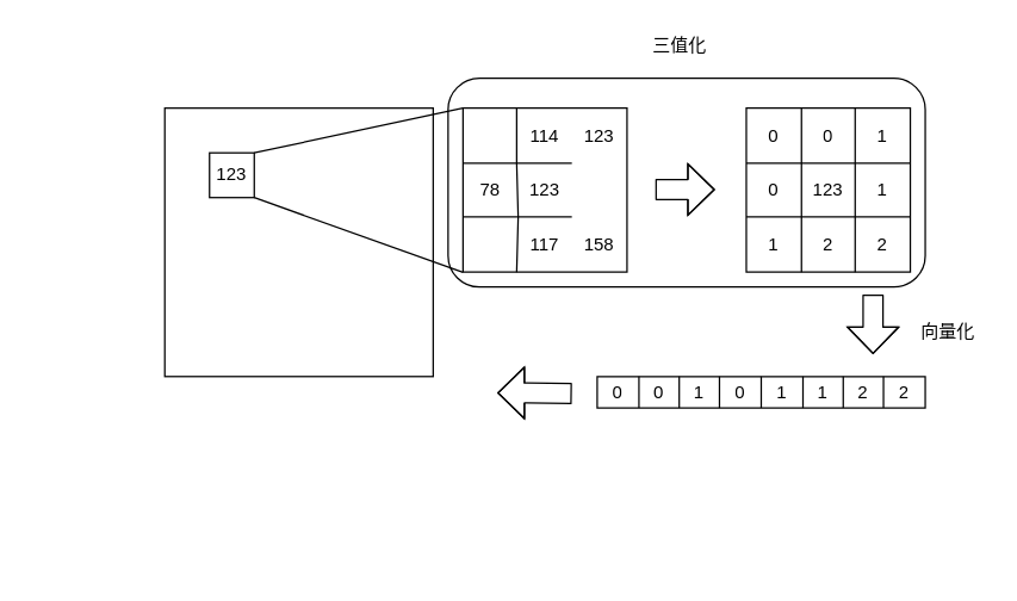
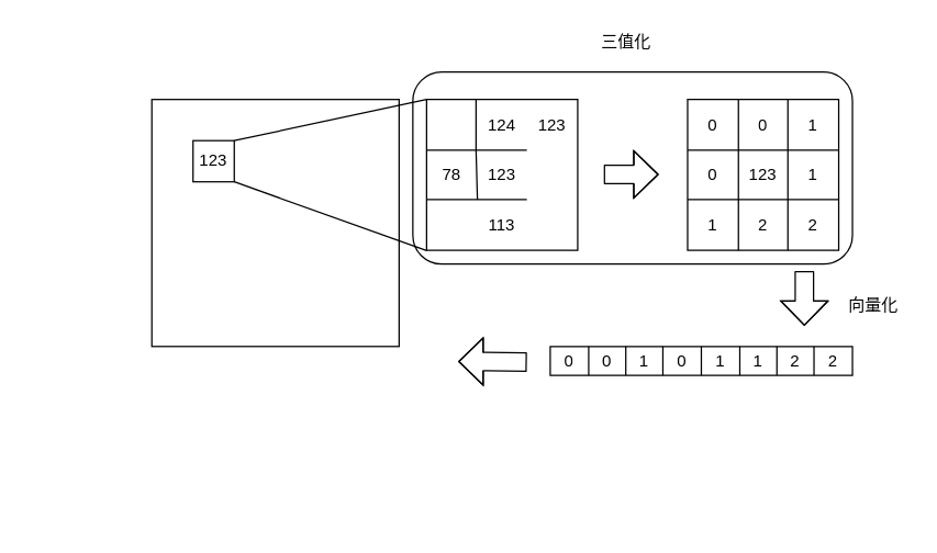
  <mxCell id="0" />
  <mxCell id="1" parent="0" />
  <mxCell id="2" value="三值化" style="text;html=1;align=center;verticalAlign=middle;resizable=0;points=[];autosize=1;" vertex="1" parent="1"><mxGeometry x="430" y="20" width="50" height="20" as="geometry" /></mxCell>
  <mxCell id="3" value="" style="group" vertex="1" connectable="0" parent="1"><mxGeometry x="20" y="72" width="640" height="309" as="geometry" /></mxCell>
  <mxCell id="4" value="" style="shape=table;html=1;whiteSpace=wrap;startSize=0;container=1;collapsible=0;childLayout=tableLayout;" vertex="1" parent="3"><mxGeometry x="290" width="110" height="110" as="geometry" /></mxCell>
  <mxCell id="5" value="" style="shape=partialRectangle;html=1;whiteSpace=wrap;collapsible=0;dropTarget=0;pointerEvents=0;fillColor=none;top=0;left=0;bottom=0;right=0;points=[[0,0.5],[1,0.5]];portConstraint=eastwest;" vertex="1" parent="4"><mxGeometry width="110" height="37" as="geometry" /></mxCell>
- <mxCell id="6" value="114" style="shape=partialRectangle;html=1;whiteSpace=wrap;connectable=0;overflow=hidden;fillColor=none;top=0;left=0;bottom=0;right=0;" vertex="1" parent="5"><mxGeometry x="37" width="36" height="37" as="geometry" /></mxCell>
+ <mxCell id="6" value="124" style="shape=partialRectangle;html=1;whiteSpace=wrap;connectable=0;overflow=hidden;fillColor=none;top=0;left=0;bottom=0;right=0;" vertex="1" parent="5"><mxGeometry x="37" width="36" height="37" as="geometry" /></mxCell>
  <mxCell id="7" value="123" style="shape=partialRectangle;html=1;whiteSpace=wrap;connectable=0;overflow=hidden;fillColor=none;top=0;left=0;bottom=0;right=0;" vertex="1" parent="5"><mxGeometry x="73" width="37" height="37" as="geometry" /></mxCell>
  <mxCell id="8" value="" style="shape=partialRectangle;html=1;whiteSpace=wrap;collapsible=0;dropTarget=0;pointerEvents=0;fillColor=none;top=0;left=0;bottom=0;right=0;points=[[0,0.5],[1,0.5]];portConstraint=eastwest;" vertex="1" parent="4"><mxGeometry y="37" width="110" height="36" as="geometry" /></mxCell>
  <mxCell id="9" value="78" style="shape=partialRectangle;html=1;whiteSpace=wrap;connectable=0;overflow=hidden;fillColor=none;top=0;left=0;bottom=0;right=0;" vertex="1" parent="8"><mxGeometry width="37" height="36" as="geometry" /></mxCell>
  <mxCell id="10" value="123" style="shape=partialRectangle;html=1;whiteSpace=wrap;connectable=0;overflow=hidden;fillColor=none;top=0;left=0;bottom=0;right=0;" vertex="1" parent="8"><mxGeometry x="37" width="36" height="36" as="geometry" /></mxCell>
  <mxCell id="11" value="" style="shape=partialRectangle;html=1;whiteSpace=wrap;collapsible=0;dropTarget=0;pointerEvents=0;fillColor=none;top=0;left=0;bottom=0;right=0;points=[[0,0.5],[1,0.5]];portConstraint=eastwest;" vertex="1" parent="4"><mxGeometry y="73" width="110" height="37" as="geometry" /></mxCell>
- <mxCell id="12" value="117" style="shape=partialRectangle;html=1;whiteSpace=wrap;connectable=0;overflow=hidden;fillColor=none;top=0;left=0;bottom=0;right=0;" vertex="1" parent="11"><mxGeometry x="37" width="36" height="37" as="geometry" /></mxCell>
- <mxCell id="13" value="158" style="shape=partialRectangle;html=1;whiteSpace=wrap;connectable=0;overflow=hidden;fillColor=none;top=0;left=0;bottom=0;right=0;" vertex="1" parent="11"><mxGeometry x="73" width="37" height="37" as="geometry" /></mxCell>
+ <mxCell id="12" value="113" style="shape=partialRectangle;html=1;whiteSpace=wrap;connectable=0;overflow=hidden;fillColor=none;top=0;left=0;bottom=0;right=0;" vertex="1" parent="11"><mxGeometry x="37" width="36" height="37" as="geometry" /></mxCell>
  <mxCell id="14" value="" style="whiteSpace=wrap;html=1;aspect=fixed;" vertex="1" parent="3"><mxGeometry x="90" width="180" height="180" as="geometry" /></mxCell>
  <mxCell id="15" value="123" style="whiteSpace=wrap;html=1;aspect=fixed;" vertex="1" parent="3"><mxGeometry x="120" y="30" width="30" height="30" as="geometry" /></mxCell>
  <mxCell id="16" value="" style="endArrow=none;html=1;exitX=1;exitY=0;exitDx=0;exitDy=0;entryX=0;entryY=0;entryDx=0;entryDy=0;entryPerimeter=0;" edge="1" parent="3" source="15" target="5"><mxGeometry width="50" height="50" relative="1" as="geometry"><mxPoint x="440" y="320" as="sourcePoint" /><mxPoint x="490" y="270" as="targetPoint" /></mxGeometry></mxCell>
  <mxCell id="17" value="" style="endArrow=none;html=1;exitX=1;exitY=1;exitDx=0;exitDy=0;entryX=0;entryY=1.004;entryDx=0;entryDy=0;entryPerimeter=0;" edge="1" parent="3" source="15" target="11"><mxGeometry width="50" height="50" relative="1" as="geometry"><mxPoint x="290" y="260" as="sourcePoint" /><mxPoint x="298" y="228" as="targetPoint" /></mxGeometry></mxCell>
  <mxCell id="18" value="" style="shape=flexArrow;endArrow=classic;html=1;width=13.333;endSize=5.558;" edge="1" parent="3"><mxGeometry width="50" height="50" relative="1" as="geometry"><mxPoint x="363" y="191.42" as="sourcePoint" /><mxPoint x="313" y="191" as="targetPoint" /><Array as="points"><mxPoint x="333" y="191" /></Array></mxGeometry></mxCell>
  <mxCell id="19" value="" style="shape=table;html=1;whiteSpace=wrap;startSize=0;container=1;collapsible=0;childLayout=tableLayout;" vertex="1" parent="3"><mxGeometry x="480" width="110" height="110" as="geometry" /></mxCell>
  <mxCell id="20" value="" style="shape=partialRectangle;html=1;whiteSpace=wrap;collapsible=0;dropTarget=0;pointerEvents=0;fillColor=none;top=0;left=0;bottom=0;right=0;points=[[0,0.5],[1,0.5]];portConstraint=eastwest;" vertex="1" parent="19"><mxGeometry width="110" height="37" as="geometry" /></mxCell>
  <mxCell id="21" value="0" style="shape=partialRectangle;html=1;whiteSpace=wrap;connectable=0;overflow=hidden;fillColor=none;top=0;left=0;bottom=0;right=0;" vertex="1" parent="20"><mxGeometry width="37" height="37" as="geometry" /></mxCell>
  <mxCell id="22" value="0" style="shape=partialRectangle;html=1;whiteSpace=wrap;connectable=0;overflow=hidden;fillColor=none;top=0;left=0;bottom=0;right=0;" vertex="1" parent="20"><mxGeometry x="37" width="36" height="37" as="geometry" /></mxCell>
  <mxCell id="23" value="1" style="shape=partialRectangle;html=1;whiteSpace=wrap;connectable=0;overflow=hidden;fillColor=none;top=0;left=0;bottom=0;right=0;" vertex="1" parent="20"><mxGeometry x="73" width="37" height="37" as="geometry" /></mxCell>
  <mxCell id="24" value="" style="shape=partialRectangle;html=1;whiteSpace=wrap;collapsible=0;dropTarget=0;pointerEvents=0;fillColor=none;top=0;left=0;bottom=0;right=0;points=[[0,0.5],[1,0.5]];portConstraint=eastwest;" vertex="1" parent="19"><mxGeometry y="37" width="110" height="36" as="geometry" /></mxCell>
  <mxCell id="25" value="0" style="shape=partialRectangle;html=1;whiteSpace=wrap;connectable=0;overflow=hidden;fillColor=none;top=0;left=0;bottom=0;right=0;" vertex="1" parent="24"><mxGeometry width="37" height="36" as="geometry" /></mxCell>
  <mxCell id="26" value="123" style="shape=partialRectangle;html=1;whiteSpace=wrap;connectable=0;overflow=hidden;fillColor=none;top=0;left=0;bottom=0;right=0;" vertex="1" parent="24"><mxGeometry x="37" width="36" height="36" as="geometry" /></mxCell>
  <mxCell id="27" value="1" style="shape=partialRectangle;html=1;whiteSpace=wrap;connectable=0;overflow=hidden;fillColor=none;top=0;left=0;bottom=0;right=0;" vertex="1" parent="24"><mxGeometry x="73" width="37" height="36" as="geometry" /></mxCell>
  <mxCell id="28" value="" style="shape=partialRectangle;html=1;whiteSpace=wrap;collapsible=0;dropTarget=0;pointerEvents=0;fillColor=none;top=0;left=0;bottom=0;right=0;points=[[0,0.5],[1,0.5]];portConstraint=eastwest;" vertex="1" parent="19"><mxGeometry y="73" width="110" height="37" as="geometry" /></mxCell>
  <mxCell id="29" value="1" style="shape=partialRectangle;html=1;whiteSpace=wrap;connectable=0;overflow=hidden;fillColor=none;top=0;left=0;bottom=0;right=0;" vertex="1" parent="28"><mxGeometry width="37" height="37" as="geometry" /></mxCell>
  <mxCell id="30" value="2" style="shape=partialRectangle;html=1;whiteSpace=wrap;connectable=0;overflow=hidden;fillColor=none;top=0;left=0;bottom=0;right=0;" vertex="1" parent="28"><mxGeometry x="37" width="36" height="37" as="geometry" /></mxCell>
  <mxCell id="31" value="2" style="shape=partialRectangle;html=1;whiteSpace=wrap;connectable=0;overflow=hidden;fillColor=none;top=0;left=0;bottom=0;right=0;" vertex="1" parent="28"><mxGeometry x="73" width="37" height="37" as="geometry" /></mxCell>
  <mxCell id="32" value="" style="shape=flexArrow;endArrow=classic;html=1;width=13.333;endSize=5.558;" edge="1" parent="3"><mxGeometry width="50" height="50" relative="1" as="geometry"><mxPoint x="565" y="125" as="sourcePoint" /><mxPoint x="565" y="165" as="targetPoint" /><Array as="points"><mxPoint x="565" y="135" /></Array></mxGeometry></mxCell>
  <mxCell id="33" value="" style="shape=flexArrow;endArrow=classic;html=1;width=13.333;endSize=5.558;" edge="1" parent="3"><mxGeometry width="50" height="50" relative="1" as="geometry"><mxPoint x="419" y="54.58" as="sourcePoint" /><mxPoint x="459" y="54.58" as="targetPoint" /><Array as="points"><mxPoint x="439" y="54.58" /></Array></mxGeometry></mxCell>
  <mxCell id="34" value="" style="shape=table;html=1;whiteSpace=wrap;startSize=0;container=1;collapsible=0;childLayout=tableLayout;" vertex="1" parent="3"><mxGeometry x="380" y="180" width="220" height="21" as="geometry" /></mxCell>
  <mxCell id="35" value="" style="shape=partialRectangle;html=1;whiteSpace=wrap;collapsible=0;dropTarget=0;pointerEvents=0;fillColor=none;top=0;left=0;bottom=0;right=0;points=[[0,0.5],[1,0.5]];portConstraint=eastwest;" vertex="1" parent="34"><mxGeometry width="220" height="21" as="geometry" /></mxCell>
  <mxCell id="36" value="0" style="shape=partialRectangle;html=1;whiteSpace=wrap;connectable=0;overflow=hidden;fillColor=none;top=0;left=0;bottom=0;right=0;" vertex="1" parent="35"><mxGeometry width="28" height="21" as="geometry" /></mxCell>
  <mxCell id="37" value="0" style="shape=partialRectangle;html=1;whiteSpace=wrap;connectable=0;overflow=hidden;fillColor=none;top=0;left=0;bottom=0;right=0;" vertex="1" parent="35"><mxGeometry x="28" width="27" height="21" as="geometry" /></mxCell>
  <mxCell id="38" value="1" style="shape=partialRectangle;html=1;whiteSpace=wrap;connectable=0;overflow=hidden;fillColor=none;top=0;left=0;bottom=0;right=0;" vertex="1" parent="35"><mxGeometry x="55" width="27" height="21" as="geometry" /></mxCell>
  <mxCell id="39" value="0" style="shape=partialRectangle;html=1;whiteSpace=wrap;connectable=0;overflow=hidden;fillColor=none;top=0;left=0;bottom=0;right=0;" vertex="1" parent="35"><mxGeometry x="82" width="28" height="21" as="geometry" /></mxCell>
  <mxCell id="40" value="1" style="shape=partialRectangle;html=1;whiteSpace=wrap;connectable=0;overflow=hidden;fillColor=none;top=0;left=0;bottom=0;right=0;" vertex="1" parent="35"><mxGeometry x="110" width="28" height="21" as="geometry" /></mxCell>
  <mxCell id="41" value="1" style="shape=partialRectangle;html=1;whiteSpace=wrap;connectable=0;overflow=hidden;fillColor=none;top=0;left=0;bottom=0;right=0;" vertex="1" parent="35"><mxGeometry x="138" width="27" height="21" as="geometry" /></mxCell>
  <mxCell id="42" value="2" style="shape=partialRectangle;html=1;whiteSpace=wrap;connectable=0;overflow=hidden;fillColor=none;top=0;left=0;bottom=0;right=0;" vertex="1" parent="35"><mxGeometry x="165" width="27" height="21" as="geometry" /></mxCell>
  <mxCell id="43" value="2" style="shape=partialRectangle;html=1;whiteSpace=wrap;connectable=0;overflow=hidden;fillColor=none;top=0;left=0;bottom=0;right=0;" vertex="1" parent="35"><mxGeometry x="192" width="28" height="21" as="geometry" /></mxCell>
  <mxCell id="44" value="向量化" style="text;html=1;align=center;verticalAlign=middle;resizable=0;points=[];autosize=1;" vertex="1" parent="3"><mxGeometry x="590" y="140" width="50" height="20" as="geometry" /></mxCell>
  <mxCell id="45" value="" style="rounded=1;whiteSpace=wrap;html=1;fillColor=none;" vertex="1" parent="3"><mxGeometry x="280" y="-20" width="320" height="140" as="geometry" /></mxCell>
